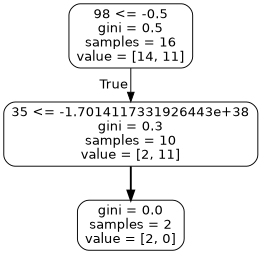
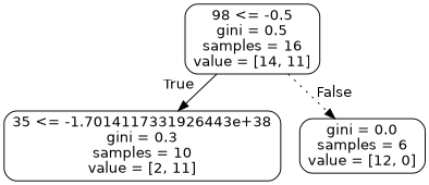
  digraph {
    node [color=black fontname=helvetica shape=box style=rounded]
    edge [fontname=helvetica labeldistance=2.5]
    n1 [label="98 <= -0.5\ngini = 0.5\nsamples = 16\nvalue = [14, 11]"]
    n2 [label="35 <= -1.7014117331926443e+38\ngini = 0.3\nsamples = 10\nvalue = [2, 11]"]
-   n4 [label="gini = 0.0\nsamples = 2\nvalue = [2, 0]"]
+   n3 [label="gini = 0.0\nsamples = 6\nvalue = [12, 0]"]
    n1 -> n2 [headlabel=True labelangle=45 style=solid]
-   n2 -> n4 [style=bold labeldistance=""]
+   n1 -> n3 [headlabel=False labelangle=-45 style=dotted]
  }
